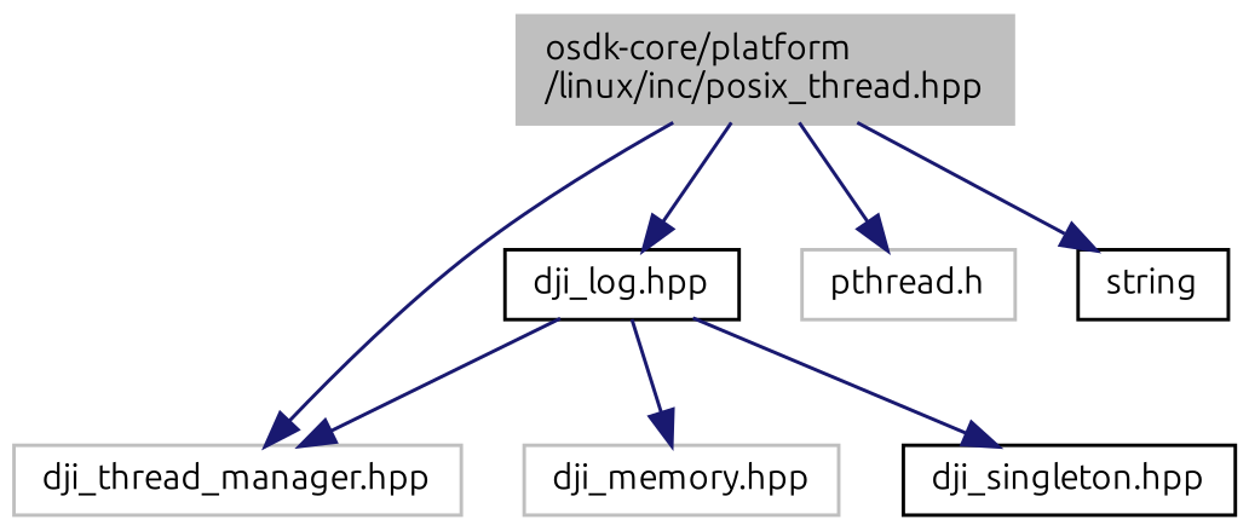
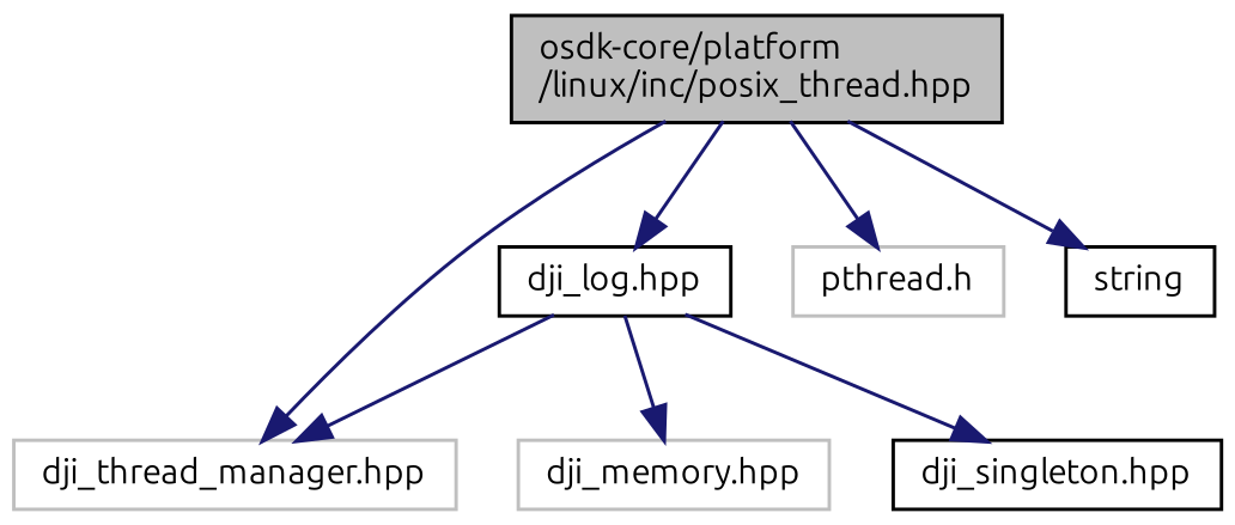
  digraph {
    fontname=Ubuntu
    node [color=black fillcolor=white fontname=Ubuntu fontsize=10 shape=record style=filled]
    edge [color=midnightblue fontname=Ubuntu fontsize=10 labelfontname=Helvetica labelfontsize=10 style=solid]
-   n1 [color=grey75 fillcolor=grey75 fontcolor=black height=0.2 label="osdk-core/platform\l/linux/inc/posix_thread.hpp" width=0.4]
+   n1 [fillcolor=grey75 fontcolor=black height=0.2 label="osdk-core/platform\l/linux/inc/posix_thread.hpp" width=0.4]
    n2 [height=0.2 label="dji_log.hpp" width=0.4]
    n3 [color=grey75 height=0.2 label="dji_thread_manager.hpp" width=0.4]
    n4 [color=grey75 height=0.2 label="pthread.h" width=0.4]
    n5 [height=0.2 label=string width=0.4]
    n6 [color=grey75 height=0.2 label="dji_memory.hpp" width=0.4]
    n7 [height=0.2 label="dji_singleton.hpp" width=0.4]
    n1 -> n2
    n1 -> n3
    n1 -> n4
    n1 -> n5
    n2 -> n3
    n2 -> n6
    n2 -> n7
  }
